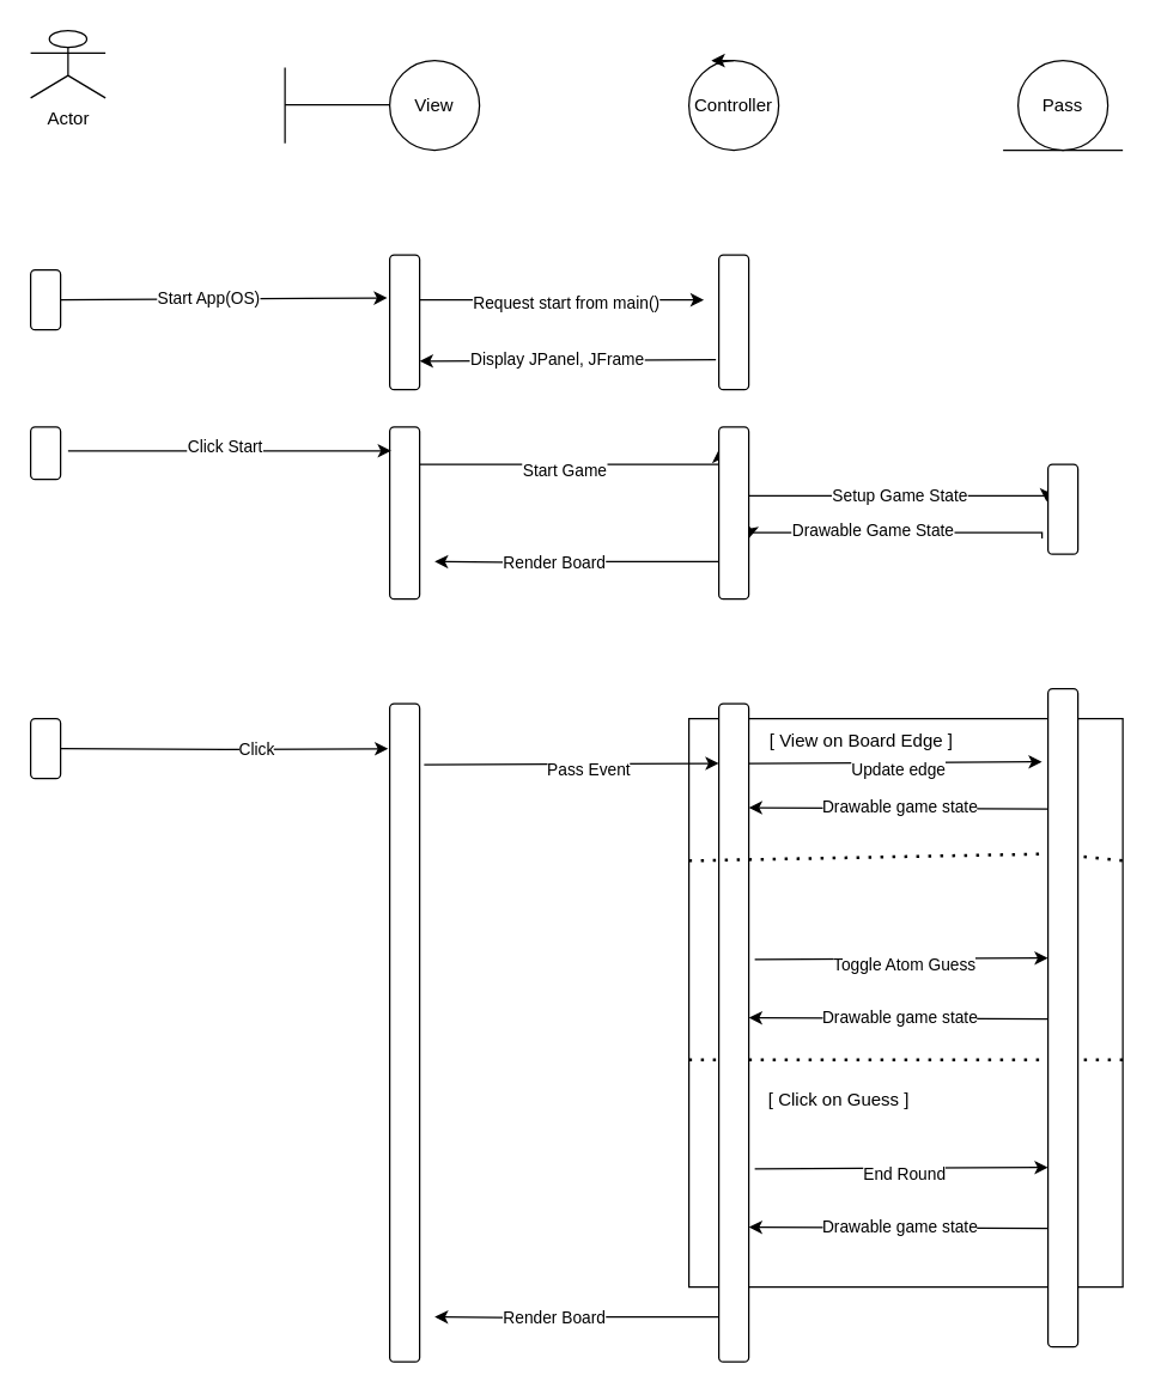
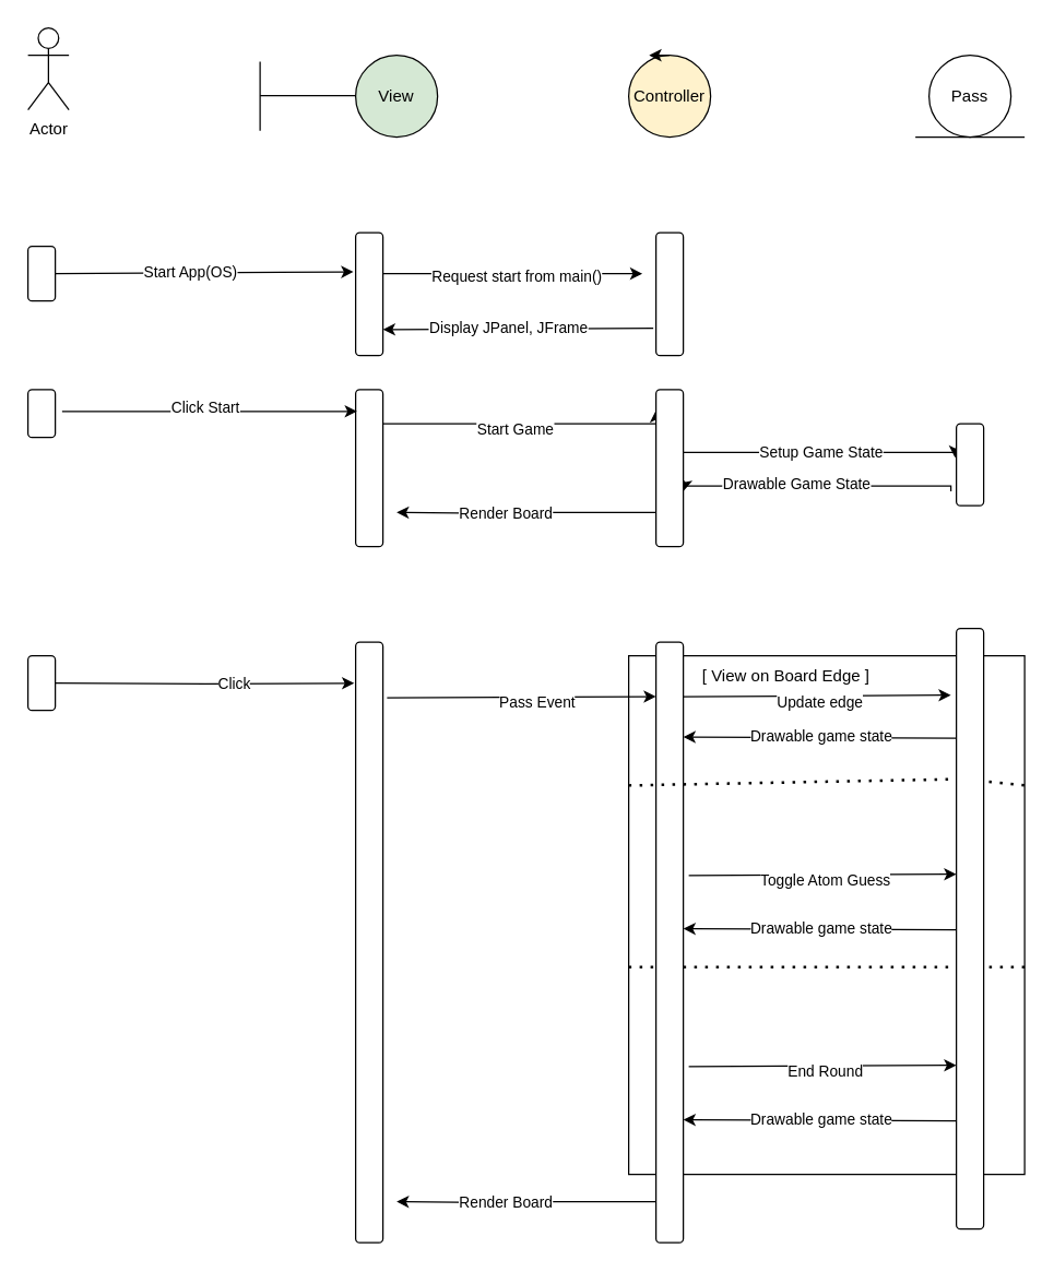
  <mxCell id="0" />
  <mxCell id="1" parent="0" />
- <mxCell id="2" value="View" style="ellipse;whiteSpace=wrap;html=1;aspect=fixed;" parent="1" vertex="1"><mxGeometry x="260" y="40" width="60" height="60" as="geometry" /></mxCell>
+ <mxCell id="2" value="View" style="ellipse;whiteSpace=wrap;html=1;aspect=fixed;fillColor=#d5e8d4;" parent="1" vertex="1"><mxGeometry x="260" y="40" width="60" height="60" as="geometry" /></mxCell>
  <mxCell id="3" value="" style="endArrow=none;html=1;rounded=0;" parent="1" edge="1"><mxGeometry width="50" height="50" relative="1" as="geometry"><mxPoint x="190" y="69.5" as="sourcePoint" /><mxPoint x="260" y="69.5" as="targetPoint" /></mxGeometry></mxCell>
  <mxCell id="4" value="" style="endArrow=none;html=1;rounded=0;" parent="1" edge="1"><mxGeometry width="50" height="50" relative="1" as="geometry"><mxPoint x="190" y="44.75" as="sourcePoint" /><mxPoint x="190" y="95.25" as="targetPoint" /></mxGeometry></mxCell>
- <mxCell id="5" value="Controller" style="ellipse;whiteSpace=wrap;html=1;aspect=fixed;" parent="1" vertex="1"><mxGeometry x="460" y="40" width="60" height="60" as="geometry" /></mxCell>
+ <mxCell id="5" value="Controller" style="ellipse;whiteSpace=wrap;html=1;aspect=fixed;fillColor=#fff2cc;" parent="1" vertex="1"><mxGeometry x="460" y="40" width="60" height="60" as="geometry" /></mxCell>
  <mxCell id="6" value="" style="endArrow=classic;html=1;rounded=0;" parent="1" edge="1"><mxGeometry width="50" height="50" relative="1" as="geometry"><mxPoint x="490" y="40" as="sourcePoint" /><mxPoint x="475" y="40" as="targetPoint" /></mxGeometry></mxCell>
  <mxCell id="7" value="Pass" style="ellipse;whiteSpace=wrap;html=1;aspect=fixed;" parent="1" vertex="1"><mxGeometry x="680" y="40" width="60" height="60" as="geometry" /></mxCell>
  <mxCell id="8" value="" style="endArrow=none;html=1;rounded=0;" parent="1" edge="1"><mxGeometry width="50" height="50" relative="1" as="geometry"><mxPoint x="670" y="100" as="sourcePoint" /><mxPoint x="750" y="100" as="targetPoint" /></mxGeometry></mxCell>
- <mxCell id="9" value="Actor" style="shape=umlActor;verticalLabelPosition=bottom;verticalAlign=top;html=1;" parent="1" vertex="1"><mxGeometry x="20" y="20" width="50" height="45" as="geometry" /></mxCell>
+ <mxCell id="9" value="Actor" style="shape=umlActor;verticalLabelPosition=bottom;verticalAlign=top;html=1;" parent="1" vertex="1"><mxGeometry x="20" y="20" width="30" height="60" as="geometry" /></mxCell>
  <mxCell id="10" value="" style="rounded=1;whiteSpace=wrap;html=1;" parent="1" vertex="1"><mxGeometry x="20" y="180" width="20" height="40" as="geometry" /></mxCell>
  <mxCell id="11" style="edgeStyle=orthogonalEdgeStyle;rounded=0;orthogonalLoop=1;jettySize=auto;html=1;entryX=-0.05;entryY=0.237;entryDx=0;entryDy=0;entryPerimeter=0;" parent="1" edge="1"><mxGeometry relative="1" as="geometry"><Array as="points"><mxPoint x="699" y="331" /></Array><mxPoint x="500" y="331" as="sourcePoint" /><mxPoint x="699" y="334.86" as="targetPoint" /></mxGeometry></mxCell>
  <mxCell id="12" value="Setup Game State" style="edgeLabel;html=1;align=center;verticalAlign=middle;resizable=0;points=[];" parent="11" vertex="1" connectable="0"><mxGeometry x="-0.461" y="-1" relative="1" as="geometry"><mxPoint x="45" y="-2" as="offset" /></mxGeometry></mxCell>
  <mxCell id="13" style="edgeStyle=orthogonalEdgeStyle;rounded=0;orthogonalLoop=1;jettySize=auto;html=1;" parent="1" edge="1"><mxGeometry relative="1" as="geometry"><mxPoint x="290" y="375" as="targetPoint" /><Array as="points"><mxPoint x="390" y="375" /><mxPoint x="390" y="376" /></Array><mxPoint x="480" y="375" as="sourcePoint" /></mxGeometry></mxCell>
  <mxCell id="14" value="Render Board" style="edgeLabel;html=1;align=center;verticalAlign=middle;resizable=0;points=[];" parent="13" vertex="1" connectable="0"><mxGeometry x="0.176" relative="1" as="geometry"><mxPoint as="offset" /></mxGeometry></mxCell>
  <mxCell id="15" value="" style="endArrow=classic;html=1;rounded=0;entryX=-0.081;entryY=0.443;entryDx=0;entryDy=0;entryPerimeter=0;" parent="1" edge="1"><mxGeometry width="50" height="50" relative="1" as="geometry"><mxPoint x="40" y="200" as="sourcePoint" /><mxPoint x="258.38" y="198.73" as="targetPoint" /></mxGeometry></mxCell>
  <mxCell id="16" value="Start App(OS)" style="edgeLabel;html=1;align=center;verticalAlign=middle;resizable=0;points=[];" parent="15" vertex="1" connectable="0"><mxGeometry x="-0.095" y="1" relative="1" as="geometry"><mxPoint as="offset" /></mxGeometry></mxCell>
  <mxCell id="17" value="" style="endArrow=classic;html=1;rounded=0;" parent="1" edge="1"><mxGeometry width="50" height="50" relative="1" as="geometry"><mxPoint x="280" y="200" as="sourcePoint" /><mxPoint x="470" y="200" as="targetPoint" /></mxGeometry></mxCell>
  <mxCell id="18" value="Request start from main()" style="edgeLabel;html=1;align=center;verticalAlign=middle;resizable=0;points=[];" parent="17" vertex="1" connectable="0"><mxGeometry x="0.024" y="-1" relative="1" as="geometry"><mxPoint as="offset" /></mxGeometry></mxCell>
  <mxCell id="19" value="" style="endArrow=classic;html=1;rounded=0;" parent="1" edge="1"><mxGeometry width="50" height="50" relative="1" as="geometry"><mxPoint x="478" y="240" as="sourcePoint" /><mxPoint x="280" y="241" as="targetPoint" /></mxGeometry></mxCell>
  <mxCell id="20" value="Display JPanel, JFrame" style="edgeLabel;html=1;align=center;verticalAlign=middle;resizable=0;points=[];" parent="19" vertex="1" connectable="0"><mxGeometry x="0.07" y="-1" relative="1" as="geometry"><mxPoint as="offset" /></mxGeometry></mxCell>
  <mxCell id="21" value="" style="rounded=1;whiteSpace=wrap;html=1;" parent="1" vertex="1"><mxGeometry x="20" y="285" width="20" height="35" as="geometry" /></mxCell>
  <mxCell id="22" value="" style="rounded=1;whiteSpace=wrap;html=1;" parent="1" vertex="1"><mxGeometry x="260" y="285" width="20" height="115" as="geometry" /></mxCell>
  <mxCell id="23" value="" style="endArrow=classic;html=1;rounded=0;exitX=1.1;exitY=0.16;exitDx=0;exitDy=0;exitPerimeter=0;entryX=-0.1;entryY=0.145;entryDx=0;entryDy=0;entryPerimeter=0;" parent="1" edge="1"><mxGeometry width="50" height="50" relative="1" as="geometry"><mxPoint x="45" y="301" as="sourcePoint" /><mxPoint x="261" y="300.95" as="targetPoint" /></mxGeometry></mxCell>
  <mxCell id="24" value="&lt;div&gt;Click Start&lt;/div&gt;" style="edgeLabel;html=1;align=center;verticalAlign=middle;resizable=0;points=[];" parent="23" vertex="1" connectable="0"><mxGeometry x="-0.028" y="3" relative="1" as="geometry"><mxPoint as="offset" /></mxGeometry></mxCell>
  <mxCell id="25" style="edgeStyle=orthogonalEdgeStyle;rounded=0;orthogonalLoop=1;jettySize=auto;html=1;" parent="1" source="22" edge="1"><mxGeometry relative="1" as="geometry"><mxPoint x="480" y="300" as="targetPoint" /><Array as="points"><mxPoint x="480" y="310" /></Array></mxGeometry></mxCell>
  <mxCell id="26" value="Start Game" style="edgeLabel;html=1;align=center;verticalAlign=middle;resizable=0;points=[];" parent="25" vertex="1" connectable="0"><mxGeometry x="-0.09" y="-3" relative="1" as="geometry"><mxPoint as="offset" /></mxGeometry></mxCell>
  <mxCell id="27" style="edgeStyle=orthogonalEdgeStyle;rounded=0;orthogonalLoop=1;jettySize=auto;html=1;entryX=-0.05;entryY=0.093;entryDx=0;entryDy=0;entryPerimeter=0;" parent="1" edge="1"><mxGeometry relative="1" as="geometry"><mxPoint x="40" y="500" as="sourcePoint" /><mxPoint x="259" y="500.105" as="targetPoint" /></mxGeometry></mxCell>
  <mxCell id="28" value="Click" style="edgeLabel;html=1;align=center;verticalAlign=middle;resizable=0;points=[];" parent="27" vertex="1" connectable="0"><mxGeometry x="0.196" relative="1" as="geometry"><mxPoint as="offset" /></mxGeometry></mxCell>
  <mxCell id="29" value="" style="endArrow=classic;html=1;rounded=0;exitX=1.15;exitY=0.115;exitDx=0;exitDy=0;exitPerimeter=0;entryX=0.48;entryY=0.163;entryDx=0;entryDy=0;entryPerimeter=0;" parent="1" edge="1"><mxGeometry width="50" height="50" relative="1" as="geometry"><mxPoint x="283" y="510.775" as="sourcePoint" /><mxPoint x="480" y="509.935" as="targetPoint" /></mxGeometry></mxCell>
  <mxCell id="30" value="Pass Event" style="edgeLabel;html=1;align=center;verticalAlign=middle;resizable=0;points=[];" parent="29" vertex="1" connectable="0"><mxGeometry x="0.102" y="-3" relative="1" as="geometry"><mxPoint as="offset" /></mxGeometry></mxCell>
  <mxCell id="31" value="[ View on Board Edge ]" style="text;html=1;align=center;verticalAlign=middle;resizable=0;points=[];autosize=1;strokeColor=none;fillColor=none;" parent="1" vertex="1"><mxGeometry x="500" y="480" width="150" height="30" as="geometry" /></mxCell>
  <mxCell id="32" value="" style="endArrow=classic;html=1;rounded=0;entryX=-0.2;entryY=0.46;entryDx=0;entryDy=0;entryPerimeter=0;" parent="1" edge="1"><mxGeometry width="50" height="50" relative="1" as="geometry"><mxPoint x="500" y="510" as="sourcePoint" /><mxPoint x="696" y="508.8" as="targetPoint" /></mxGeometry></mxCell>
  <mxCell id="33" value="Update edge" style="edgeLabel;html=1;align=center;verticalAlign=middle;resizable=0;points=[];" parent="32" vertex="1" connectable="0"><mxGeometry x="0.011" y="-4" relative="1" as="geometry"><mxPoint as="offset" /></mxGeometry></mxCell>
  <mxCell id="34" value="" style="rounded=0;whiteSpace=wrap;html=1;fillColor=none;" parent="1" vertex="1"><mxGeometry x="460" y="480" width="290" height="380" as="geometry" /></mxCell>
  <mxCell id="35" style="edgeStyle=orthogonalEdgeStyle;rounded=0;orthogonalLoop=1;jettySize=auto;html=1;entryX=1.2;entryY=0.33;entryDx=0;entryDy=0;entryPerimeter=0;" edge="1" parent="1"><mxGeometry relative="1" as="geometry"><mxPoint x="696" y="359.5" as="sourcePoint" /><mxPoint x="500" y="359.4" as="targetPoint" /><Array as="points"><mxPoint x="696" y="355.5" /><mxPoint x="501" y="355.5" /></Array></mxGeometry></mxCell>
  <mxCell id="36" value="Drawable Game State" style="edgeLabel;html=1;align=center;verticalAlign=middle;resizable=0;points=[];" vertex="1" connectable="0" parent="35"><mxGeometry x="0.16" y="-2" relative="1" as="geometry"><mxPoint as="offset" /></mxGeometry></mxCell>
  <mxCell id="37" value="" style="endArrow=classic;html=1;rounded=0;entryX=-0.2;entryY=0.46;entryDx=0;entryDy=0;entryPerimeter=0;" edge="1" parent="1"><mxGeometry width="50" height="50" relative="1" as="geometry"><mxPoint x="504" y="641" as="sourcePoint" /><mxPoint x="700" y="640" as="targetPoint" /></mxGeometry></mxCell>
  <mxCell id="38" value="Toggle Atom Guess" style="edgeLabel;html=1;align=center;verticalAlign=middle;resizable=0;points=[];" vertex="1" connectable="0" parent="37"><mxGeometry x="0.011" y="-4" relative="1" as="geometry"><mxPoint as="offset" /></mxGeometry></mxCell>
  <mxCell id="39" value="" style="endArrow=classic;html=1;rounded=0;entryX=-0.2;entryY=0.46;entryDx=0;entryDy=0;entryPerimeter=0;" edge="1" parent="1"><mxGeometry width="50" height="50" relative="1" as="geometry"><mxPoint x="504" y="781" as="sourcePoint" /><mxPoint x="700" y="780" as="targetPoint" /></mxGeometry></mxCell>
  <mxCell id="40" value="End Round" style="edgeLabel;html=1;align=center;verticalAlign=middle;resizable=0;points=[];" vertex="1" connectable="0" parent="39"><mxGeometry x="0.011" y="-4" relative="1" as="geometry"><mxPoint as="offset" /></mxGeometry></mxCell>
  <mxCell id="41" value="" style="endArrow=none;dashed=1;html=1;dashPattern=1 3;strokeWidth=2;rounded=0;exitX=0;exitY=0.25;exitDx=0;exitDy=0;entryX=1;entryY=0.25;entryDx=0;entryDy=0;" edge="1" parent="1" source="60" target="34"><mxGeometry width="50" height="50" relative="1" as="geometry"><mxPoint x="640" y="640" as="sourcePoint" /><mxPoint x="690" y="590" as="targetPoint" /></mxGeometry></mxCell>
- <mxCell id="42" value="[ Click on Guess ]" style="text;html=1;align=center;verticalAlign=middle;resizable=0;points=[];autosize=1;strokeColor=none;fillColor=none;" vertex="1" parent="1"><mxGeometry x="500" y="720" width="120" height="30" as="geometry" /></mxCell>
  <mxCell id="43" style="edgeStyle=orthogonalEdgeStyle;rounded=0;orthogonalLoop=1;jettySize=auto;html=1;" edge="1" parent="1"><mxGeometry relative="1" as="geometry"><mxPoint x="290" y="880" as="targetPoint" /><Array as="points"><mxPoint x="390" y="880" /><mxPoint x="390" y="881" /></Array><mxPoint x="480" y="880" as="sourcePoint" /></mxGeometry></mxCell>
  <mxCell id="44" value="Render Board" style="edgeLabel;html=1;align=center;verticalAlign=middle;resizable=0;points=[];" vertex="1" connectable="0" parent="43"><mxGeometry x="0.176" relative="1" as="geometry"><mxPoint as="offset" /></mxGeometry></mxCell>
  <mxCell id="45" value="" style="endArrow=classic;html=1;rounded=0;entryX=1;entryY=0.493;entryDx=0;entryDy=0;entryPerimeter=0;" edge="1" parent="1"><mxGeometry width="50" height="50" relative="1" as="geometry"><mxPoint x="700" y="540.31" as="sourcePoint" /><mxPoint x="500" y="539.5" as="targetPoint" /></mxGeometry></mxCell>
  <mxCell id="46" value="Drawable game state" style="edgeLabel;html=1;align=center;verticalAlign=middle;resizable=0;points=[];" vertex="1" connectable="0" parent="45"><mxGeometry x="0.041" y="-1" relative="1" as="geometry"><mxPoint x="4" as="offset" /></mxGeometry></mxCell>
  <mxCell id="47" value="" style="endArrow=classic;html=1;rounded=0;entryX=1;entryY=0.493;entryDx=0;entryDy=0;entryPerimeter=0;" edge="1" parent="1"><mxGeometry width="50" height="50" relative="1" as="geometry"><mxPoint x="700" y="680.81" as="sourcePoint" /><mxPoint x="500" y="680" as="targetPoint" /></mxGeometry></mxCell>
  <mxCell id="48" value="Drawable game state" style="edgeLabel;html=1;align=center;verticalAlign=middle;resizable=0;points=[];" vertex="1" connectable="0" parent="47"><mxGeometry x="0.041" y="-1" relative="1" as="geometry"><mxPoint x="4" as="offset" /></mxGeometry></mxCell>
  <mxCell id="49" value="" style="endArrow=classic;html=1;rounded=0;entryX=1;entryY=0.493;entryDx=0;entryDy=0;entryPerimeter=0;" edge="1" parent="1"><mxGeometry width="50" height="50" relative="1" as="geometry"><mxPoint x="700" y="820.81" as="sourcePoint" /><mxPoint x="500" y="820" as="targetPoint" /></mxGeometry></mxCell>
  <mxCell id="50" value="Drawable game state" style="edgeLabel;html=1;align=center;verticalAlign=middle;resizable=0;points=[];" vertex="1" connectable="0" parent="49"><mxGeometry x="0.041" y="-1" relative="1" as="geometry"><mxPoint x="4" as="offset" /></mxGeometry></mxCell>
  <mxCell id="51" value="" style="endArrow=none;dashed=1;html=1;dashPattern=1 3;strokeWidth=2;rounded=0;entryX=-0.017;entryY=0.6;entryDx=0;entryDy=0;entryPerimeter=0;exitX=1;exitY=0.6;exitDx=0;exitDy=0;exitPerimeter=0;" edge="1" parent="1" source="34" target="34"><mxGeometry width="50" height="50" relative="1" as="geometry"><mxPoint x="640" y="700" as="sourcePoint" /><mxPoint x="690" y="650" as="targetPoint" /></mxGeometry></mxCell>
  <mxCell id="52" value="" style="rounded=1;whiteSpace=wrap;html=1;" vertex="1" parent="1"><mxGeometry x="480" y="170" width="20" height="90" as="geometry" /></mxCell>
  <mxCell id="53" value="" style="rounded=1;whiteSpace=wrap;html=1;" vertex="1" parent="1"><mxGeometry x="480" y="285" width="20" height="115" as="geometry" /></mxCell>
  <mxCell id="54" value="" style="rounded=1;whiteSpace=wrap;html=1;" vertex="1" parent="1"><mxGeometry x="700" y="310" width="20" height="60" as="geometry" /></mxCell>
  <mxCell id="55" value="" style="rounded=1;whiteSpace=wrap;html=1;" vertex="1" parent="1"><mxGeometry x="260" y="170" width="20" height="90" as="geometry" /></mxCell>
  <mxCell id="56" value="" style="rounded=1;whiteSpace=wrap;html=1;" vertex="1" parent="1"><mxGeometry x="20" y="480" width="20" height="40" as="geometry" /></mxCell>
  <mxCell id="57" value="" style="rounded=1;whiteSpace=wrap;html=1;" vertex="1" parent="1"><mxGeometry x="260" y="470" width="20" height="440" as="geometry" /></mxCell>
  <mxCell id="58" value="" style="rounded=1;whiteSpace=wrap;html=1;" vertex="1" parent="1"><mxGeometry x="480" y="470" width="20" height="440" as="geometry" /></mxCell>
  <mxCell id="59" value="" style="endArrow=none;dashed=1;html=1;dashPattern=1 3;strokeWidth=2;rounded=0;exitX=0;exitY=0.25;exitDx=0;exitDy=0;entryX=1;entryY=0.25;entryDx=0;entryDy=0;" edge="1" parent="1" source="34" target="60"><mxGeometry width="50" height="50" relative="1" as="geometry"><mxPoint x="460" y="575" as="sourcePoint" /><mxPoint x="750" y="575" as="targetPoint" /></mxGeometry></mxCell>
  <mxCell id="60" value="" style="rounded=1;whiteSpace=wrap;html=1;" vertex="1" parent="1"><mxGeometry x="700" y="460" width="20" height="440" as="geometry" /></mxCell>
